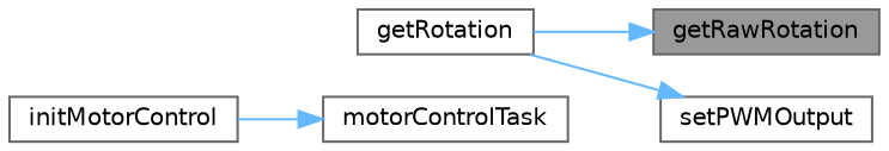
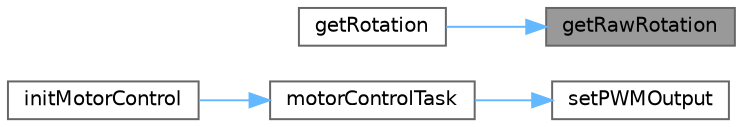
  digraph {
    rankdir=RL
    node [color=grey40 fillcolor=white fontname=Helvetica fontsize=10 shape=box style=filled]
    edge [color=steelblue1 dir=back fontname=Helvetica fontsize=10 labelfontname=Helvetica labelfontsize=10 style=solid]
    n1 [color=gray40 fillcolor=grey60 fontcolor=black height=0.2 label=getRawRotation width=0.4]
    n2 [height=0.2 label=getRotation width=0.4]
    n3 [height=0.2 label=setPWMOutput width=0.4]
    n4 [height=0.2 label=motorControlTask width=0.4]
    n5 [height=0.2 label=initMotorControl width=0.4]
    n1 -> n2
-   n3 -> n2
+   n3 -> n4
    n4 -> n5
  }
